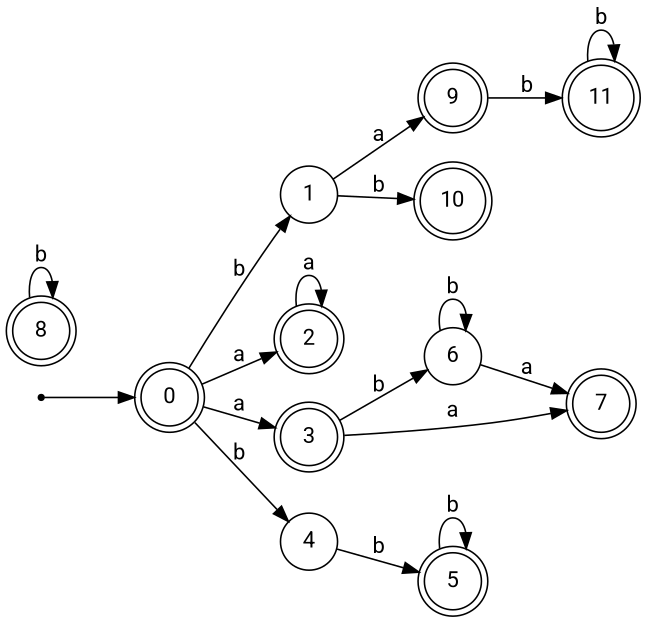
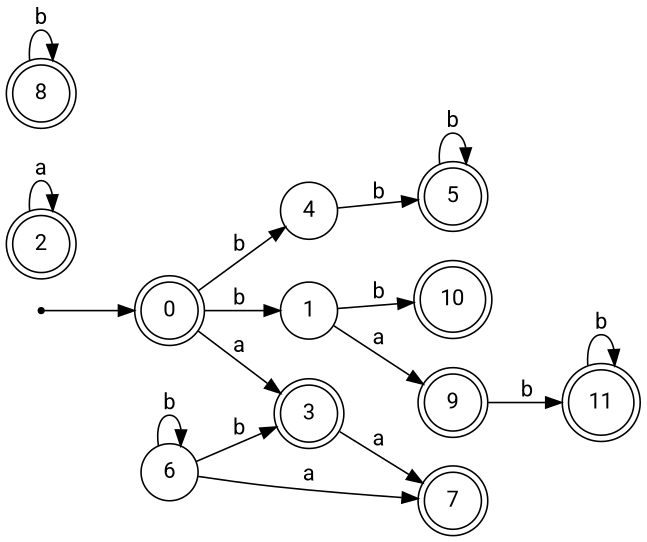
  digraph {
    fontname=Roboto
    rankdir=LR
    node [fontname=Roboto shape=doublecircle]
    edge [fontname=Roboto]
    dummy0 [shape=point]
    0
    1 [shape=circle]
    2
    3
    4 [shape=circle]
    9
    10
    6 [shape=circle]
    7
    5
    11
    8
    dummy0 -> 0
    0 -> 1 [label=b]
-   0 -> 2 [label=a]
    0 -> 3 [label=a]
    0 -> 4 [label=b]
    1 -> 9 [label=a]
    1 -> 10 [label=b]
    2 -> 2 [label=a]
-   3 -> 6 [label=b]
+   6 -> 3 [label=b]
    3 -> 7 [label=a]
    4 -> 5 [label=b]
    9 -> 11 [label=b]
    6 -> 6 [label=b]
    6 -> 7 [label=a]
    5 -> 5 [label=b]
    11 -> 11 [label=b]
    8 -> 8 [label=b]
  }
